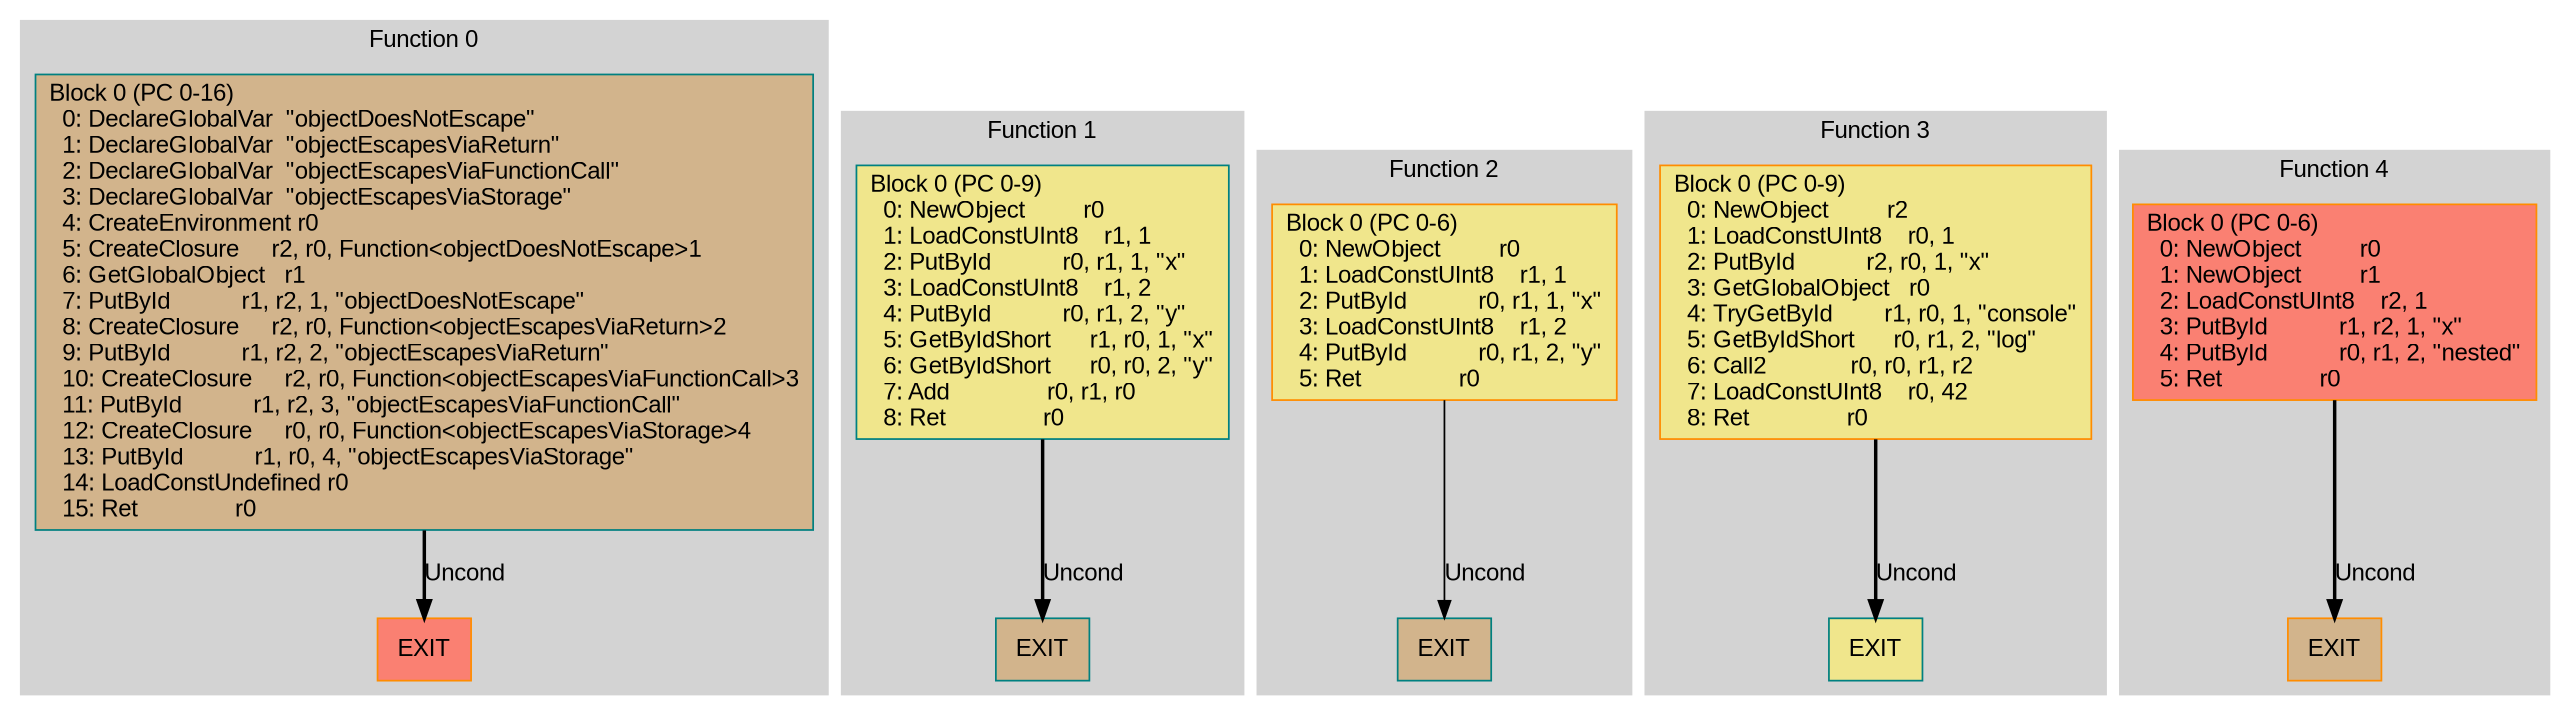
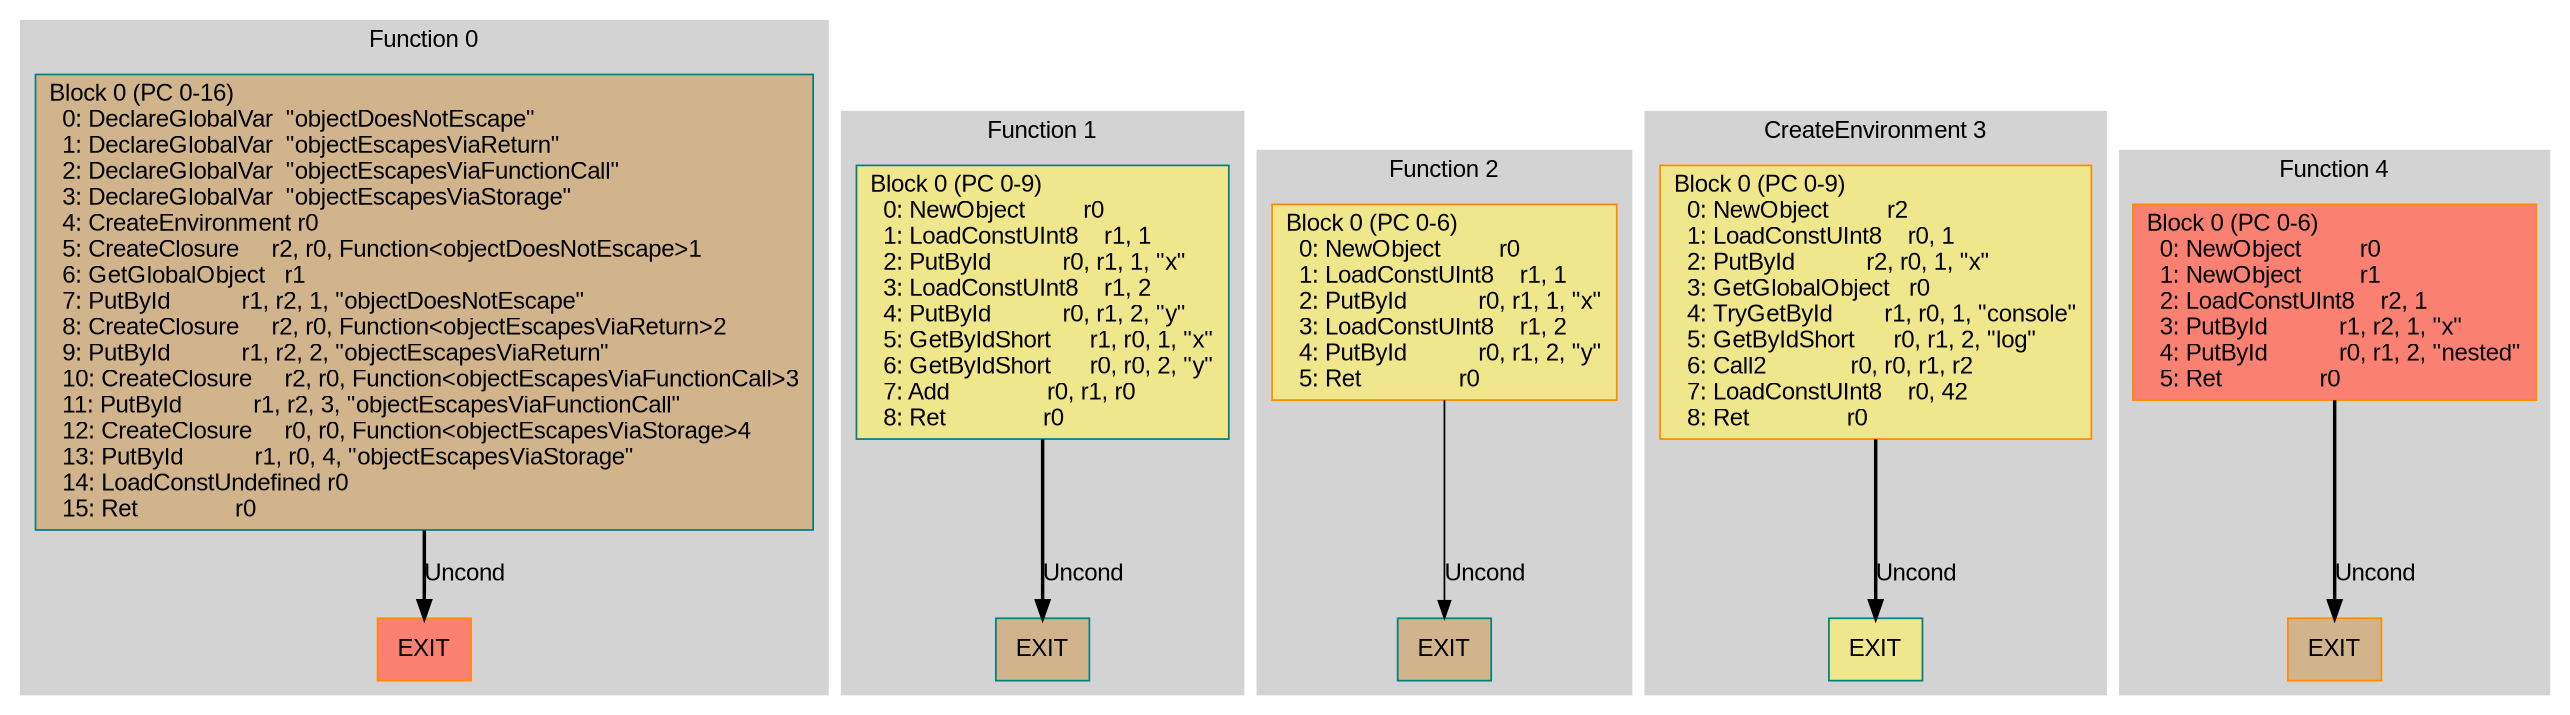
  digraph {
    rankdir=TB
    fontname="Liberation Sans"
    node [fontname="Liberation Sans" shape=box style=filled fillcolor=tan color=teal]
    edge [fontname="Liberation Sans" style=bold]
    n1 [label="Block 0 (PC 0-16)\l  0: DeclareGlobalVar  \"objectDoesNotEscape\"\l  1: DeclareGlobalVar  \"objectEscapesViaReturn\"\l  2: DeclareGlobalVar  \"objectEscapesViaFunctionCall\"\l  3: DeclareGlobalVar  \"objectEscapesViaStorage\"\l  4: CreateEnvironment r0\l  5: CreateClosure     r2, r0, Function<objectDoesNotEscape>1\l  6: GetGlobalObject   r1\l  7: PutById           r1, r2, 1, \"objectDoesNotEscape\"\l  8: CreateClosure     r2, r0, Function<objectEscapesViaReturn>2\l  9: PutById           r1, r2, 2, \"objectEscapesViaReturn\"\l  10: CreateClosure     r2, r0, Function<objectEscapesViaFunctionCall>3\l  11: PutById           r1, r2, 3, \"objectEscapesViaFunctionCall\"\l  12: CreateClosure     r0, r0, Function<objectEscapesViaStorage>4\l  13: PutById           r1, r0, 4, \"objectEscapesViaStorage\"\l  14: LoadConstUndefined r0\l  15: Ret               r0\l"]
    n2 [label=EXIT fillcolor=salmon color=darkorange]
    n3 [label="Block 0 (PC 0-9)\l  0: NewObject         r0\l  1: LoadConstUInt8    r1, 1\l  2: PutById           r0, r1, 1, \"x\"\l  3: LoadConstUInt8    r1, 2\l  4: PutById           r0, r1, 2, \"y\"\l  5: GetByIdShort      r1, r0, 1, \"x\"\l  6: GetByIdShort      r0, r0, 2, \"y\"\l  7: Add               r0, r1, r0\l  8: Ret               r0\l" fillcolor=khaki]
    n4 [label=EXIT]
    n5 [label="Block 0 (PC 0-6)\l  0: NewObject         r0\l  1: LoadConstUInt8    r1, 1\l  2: PutById           r0, r1, 1, \"x\"\l  3: LoadConstUInt8    r1, 2\l  4: PutById           r0, r1, 2, \"y\"\l  5: Ret               r0\l" fillcolor=khaki color=darkorange]
    n6 [label=EXIT]
    n7 [label="Block 0 (PC 0-9)\l  0: NewObject         r2\l  1: LoadConstUInt8    r0, 1\l  2: PutById           r2, r0, 1, \"x\"\l  3: GetGlobalObject   r0\l  4: TryGetById        r1, r0, 1, \"console\"\l  5: GetByIdShort      r0, r1, 2, \"log\"\l  6: Call2             r0, r0, r1, r2\l  7: LoadConstUInt8    r0, 42\l  8: Ret               r0\l" fillcolor=khaki color=darkorange]
    n8 [label=EXIT fillcolor=khaki]
    n9 [label="Block 0 (PC 0-6)\l  0: NewObject         r0\l  1: NewObject         r1\l  2: LoadConstUInt8    r2, 1\l  3: PutById           r1, r2, 1, \"x\"\l  4: PutById           r0, r1, 2, \"nested\"\l  5: Ret               r0\l" fillcolor=salmon color=darkorange]
    n10 [label=EXIT color=darkorange]
    subgraph cluster_1 {
      color=lightgrey
      label="Function 0"
      style=filled
      n1
      n2
    }
    subgraph cluster_2 {
      color=lightgrey
      label="Function 1"
      style=filled
      n3
      n4
    }
    subgraph cluster_3 {
      color=lightgrey
      label="Function 2"
      style=filled
      n5
      n6
    }
    subgraph cluster_4 {
      color=lightgrey
-     label="Function 3"
+     label="CreateEnvironment 3"
      style=filled
      n7
      n8
    }
    subgraph cluster_5 {
      color=lightgrey
      label="Function 4"
      style=filled
      n9
      n10
    }
    n1 -> n2 [label=Uncond]
    n3 -> n4 [label=Uncond]
    n5 -> n6 [label=Uncond style=solid]
    n7 -> n8 [label=Uncond]
    n9 -> n10 [label=Uncond]
  }
